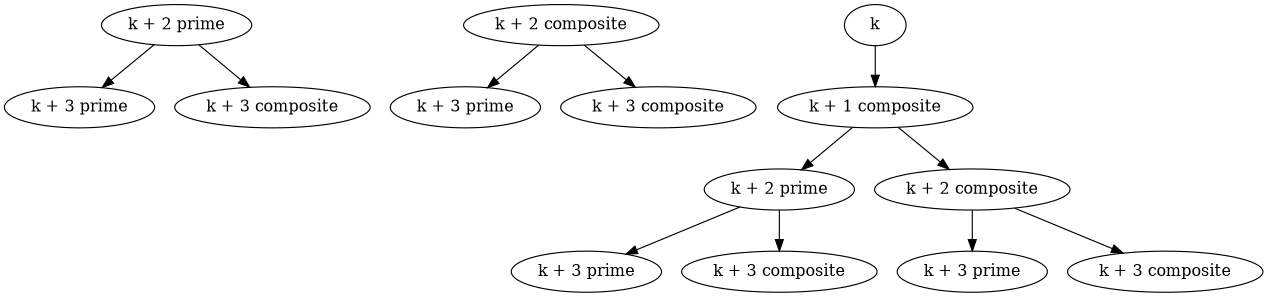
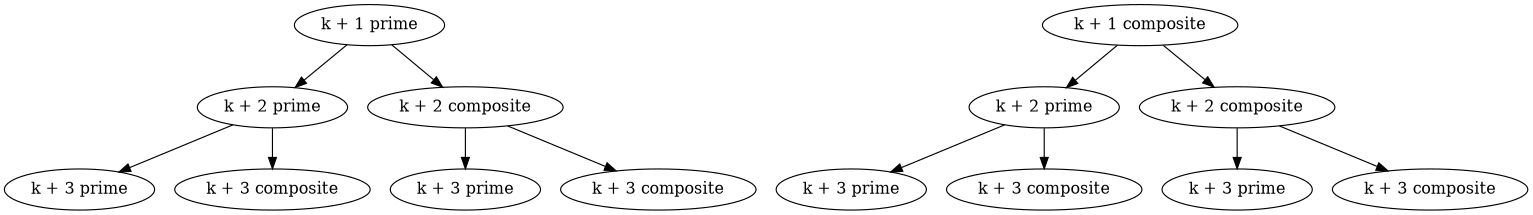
  digraph {
    fontsize=20
+   n1 [label="k + 1 prime"]
    n2 [label="k + 2 prime"]
    n3 [label="k + 2 composite"]
    n4 [label="k + 3 prime"]
    n5 [label="k + 3 composite"]
    n6 [label="k + 3 prime"]
    n7 [label="k + 3 composite"]
    n8 [label="k + 1 composite"]
-   k
    n10 [label="k + 2 prime"]
    n11 [label="k + 2 composite"]
    n12 [label="k + 3 prime"]
    n13 [label="k + 3 composite"]
    n14 [label="k + 3 prime"]
    n15 [label="k + 3 composite"]
+   n1 -> n2
+   n1 -> n3
    n2 -> n4
    n2 -> n5
    n3 -> n6
    n3 -> n7
    n8 -> n10
    n8 -> n11
-   k -> n8
    n10 -> n12
    n10 -> n13
    n11 -> n14
    n11 -> n15
  }
